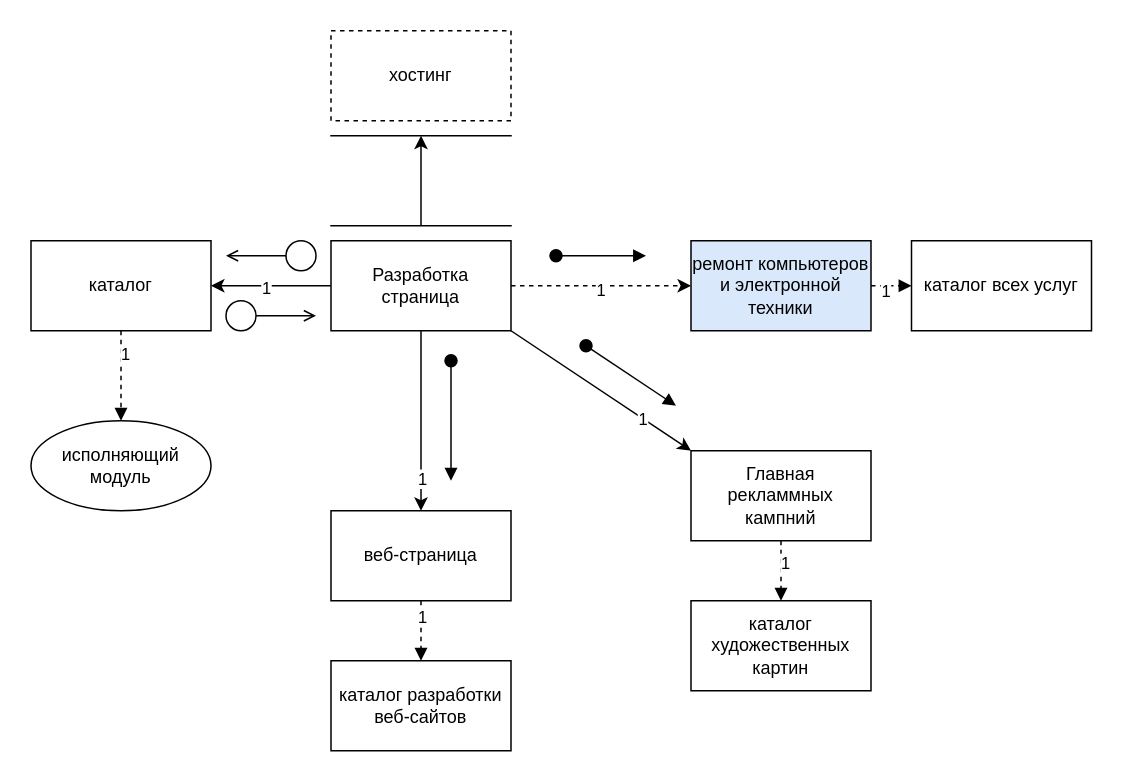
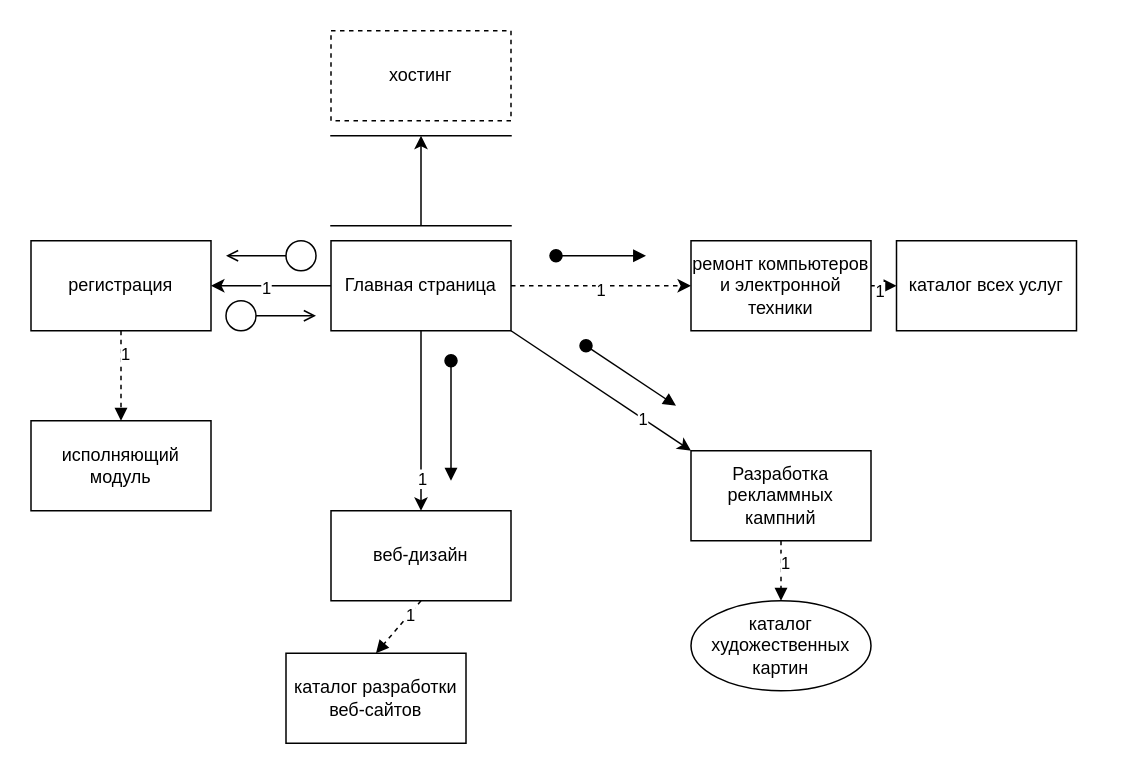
  <mxCell id="0" />
  <mxCell id="1" parent="0" />
  <mxCell id="2" value="" style="edgeStyle=orthogonalEdgeStyle;rounded=0;orthogonalLoop=1;jettySize=auto;html=1;" parent="1" source="8" target="12" edge="1"><mxGeometry relative="1" as="geometry" /></mxCell>
  <mxCell id="3" value="1" style="edgeLabel;html=1;align=center;verticalAlign=middle;resizable=0;points=[];" parent="2" vertex="1" connectable="0"><mxGeometry x="0.11" y="1" relative="1" as="geometry"><mxPoint as="offset" /></mxGeometry></mxCell>
  <mxCell id="4" value="" style="edgeStyle=orthogonalEdgeStyle;rounded=0;orthogonalLoop=1;jettySize=auto;html=1;" parent="1" source="8" target="20" edge="1"><mxGeometry relative="1" as="geometry" /></mxCell>
  <mxCell id="5" value="1" style="edgeLabel;html=1;align=center;verticalAlign=middle;resizable=0;points=[];" parent="4" vertex="1" connectable="0"><mxGeometry x="0.633" relative="1" as="geometry"><mxPoint as="offset" /></mxGeometry></mxCell>
  <mxCell id="6" value="" style="edgeStyle=orthogonalEdgeStyle;rounded=0;orthogonalLoop=1;jettySize=auto;html=1;dashed=1;" parent="1" source="8" target="21" edge="1"><mxGeometry relative="1" as="geometry" /></mxCell>
  <mxCell id="7" value="1" style="edgeLabel;html=1;align=center;verticalAlign=middle;resizable=0;points=[];" parent="6" vertex="1" connectable="0"><mxGeometry x="-0.023" y="-2" relative="1" as="geometry"><mxPoint as="offset" /></mxGeometry></mxCell>
- <mxCell id="8" value="Разработка страница" style="rounded=0;whiteSpace=wrap;html=1;" parent="1" vertex="1"><mxGeometry x="220" y="160" width="120" height="60" as="geometry" /></mxCell>
+ <mxCell id="8" value="Главная страница" style="rounded=0;whiteSpace=wrap;html=1;" parent="1" vertex="1"><mxGeometry x="220" y="160" width="120" height="60" as="geometry" /></mxCell>
  <mxCell id="9" value="" style="shape=partialRectangle;whiteSpace=wrap;html=1;left=0;right=0;fillColor=none;" parent="1" vertex="1"><mxGeometry x="220" y="90" width="120" height="60" as="geometry" /></mxCell>
  <mxCell id="10" value="" style="endArrow=classic;html=1;rounded=0;entryX=0.5;entryY=0;entryDx=0;entryDy=0;" parent="1" target="9" edge="1"><mxGeometry width="50" height="50" relative="1" as="geometry"><mxPoint x="280" y="150" as="sourcePoint" /><mxPoint x="330" y="100" as="targetPoint" /></mxGeometry></mxCell>
  <mxCell id="11" value="хостинг" style="rounded=0;whiteSpace=wrap;html=1;dashed=1;" parent="1" vertex="1"><mxGeometry x="220" y="20" width="120" height="60" as="geometry" /></mxCell>
- <mxCell id="12" value="каталог" style="rounded=0;whiteSpace=wrap;html=1;" parent="1" vertex="1"><mxGeometry x="20" y="160" width="120" height="60" as="geometry" /></mxCell>
- <mxCell id="13" value="исполняющий модуль" style="ellipse;whiteSpace=wrap;html=1;" parent="1" vertex="1"><mxGeometry x="20" y="280" width="120" height="60" as="geometry" /></mxCell>
+ <mxCell id="12" value="регистрация" style="rounded=0;whiteSpace=wrap;html=1;" parent="1" vertex="1"><mxGeometry x="20" y="160" width="120" height="60" as="geometry" /></mxCell>
+ <mxCell id="13" value="исполняющий модуль" style="rounded=0;whiteSpace=wrap;html=1;" parent="1" vertex="1"><mxGeometry x="20" y="280" width="120" height="60" as="geometry" /></mxCell>
  <mxCell id="14" value="" style="ellipse;html=1;" parent="1" vertex="1"><mxGeometry x="150" y="200" width="20" height="20" as="geometry" /></mxCell>
  <mxCell id="15" value="" style="endArrow=open;html=1;rounded=0;align=center;verticalAlign=top;endFill=0;labelBackgroundColor=none;endSize=6;" parent="1" source="14" edge="1"><mxGeometry relative="1" as="geometry"><mxPoint x="210" y="210" as="targetPoint" /></mxGeometry></mxCell>
  <mxCell id="16" value="" style="ellipse;html=1;" parent="1" vertex="1"><mxGeometry x="190" y="160" width="20" height="20" as="geometry" /></mxCell>
  <mxCell id="17" value="" style="endArrow=open;html=1;rounded=0;align=center;verticalAlign=top;endFill=0;labelBackgroundColor=none;endSize=6;" parent="1" source="16" edge="1"><mxGeometry relative="1" as="geometry"><mxPoint x="150" y="170" as="targetPoint" /></mxGeometry></mxCell>
  <mxCell id="18" value="" style="html=1;verticalAlign=bottom;labelBackgroundColor=none;endArrow=block;endFill=1;dashed=1;rounded=0;entryX=0.5;entryY=0;entryDx=0;entryDy=0;" parent="1" target="13" edge="1"><mxGeometry width="160" relative="1" as="geometry"><mxPoint x="80" y="220" as="sourcePoint" /><mxPoint x="240" y="220" as="targetPoint" /></mxGeometry></mxCell>
  <mxCell id="19" value="1" style="edgeLabel;html=1;align=center;verticalAlign=middle;resizable=0;points=[];" parent="18" vertex="1" connectable="0"><mxGeometry x="-0.5" y="2" relative="1" as="geometry"><mxPoint as="offset" /></mxGeometry></mxCell>
- <mxCell id="20" value="веб-страница" style="rounded=0;whiteSpace=wrap;html=1;" parent="1" vertex="1"><mxGeometry x="220" y="340" width="120" height="60" as="geometry" /></mxCell>
- <mxCell id="21" value="ремонт компьютеров и электронной техники" style="rounded=0;whiteSpace=wrap;html=1;fillColor=#dae8fc;" parent="1" vertex="1"><mxGeometry x="460" y="160" width="120" height="60" as="geometry" /></mxCell>
- <mxCell id="22" value="Главная рекламмных кампний" style="rounded=0;whiteSpace=wrap;html=1;" parent="1" vertex="1"><mxGeometry x="460" y="300" width="120" height="60" as="geometry" /></mxCell>
+ <mxCell id="20" value="веб-дизайн" style="rounded=0;whiteSpace=wrap;html=1;" parent="1" vertex="1"><mxGeometry x="220" y="340" width="120" height="60" as="geometry" /></mxCell>
+ <mxCell id="21" value="ремонт компьютеров и электронной техники" style="rounded=0;whiteSpace=wrap;html=1;" parent="1" vertex="1"><mxGeometry x="460" y="160" width="120" height="60" as="geometry" /></mxCell>
+ <mxCell id="22" value="Разработка рекламмных кампний" style="rounded=0;whiteSpace=wrap;html=1;" parent="1" vertex="1"><mxGeometry x="460" y="300" width="120" height="60" as="geometry" /></mxCell>
  <mxCell id="23" value="" style="endArrow=classic;html=1;rounded=0;entryX=0;entryY=0;entryDx=0;entryDy=0;" parent="1" target="22" edge="1"><mxGeometry width="50" height="50" relative="1" as="geometry"><mxPoint x="340" y="220" as="sourcePoint" /><mxPoint x="390" y="170" as="targetPoint" /></mxGeometry></mxCell>
  <mxCell id="24" value="1" style="edgeLabel;html=1;align=center;verticalAlign=middle;resizable=0;points=[];" parent="23" vertex="1" connectable="0"><mxGeometry x="0.465" relative="1" as="geometry"><mxPoint x="-1" as="offset" /></mxGeometry></mxCell>
  <mxCell id="25" value="" style="html=1;verticalAlign=bottom;startArrow=oval;startFill=1;endArrow=block;startSize=8;curved=0;rounded=0;" parent="1" edge="1"><mxGeometry width="60" relative="1" as="geometry"><mxPoint x="370" y="170" as="sourcePoint" /><mxPoint x="430" y="170" as="targetPoint" /></mxGeometry></mxCell>
  <mxCell id="26" value="" style="html=1;verticalAlign=bottom;startArrow=oval;startFill=1;endArrow=block;startSize=8;curved=0;rounded=0;" parent="1" edge="1"><mxGeometry width="60" relative="1" as="geometry"><mxPoint x="390" y="230" as="sourcePoint" /><mxPoint x="450" y="270" as="targetPoint" /></mxGeometry></mxCell>
  <mxCell id="27" value="" style="html=1;verticalAlign=bottom;startArrow=oval;startFill=1;endArrow=block;startSize=8;curved=0;rounded=0;" parent="1" edge="1"><mxGeometry width="60" relative="1" as="geometry"><mxPoint x="300" y="240" as="sourcePoint" /><mxPoint x="300" y="320" as="targetPoint" /></mxGeometry></mxCell>
- <mxCell id="28" value="каталог разработки веб-сайтов" style="rounded=0;whiteSpace=wrap;html=1;" parent="1" vertex="1"><mxGeometry x="220" y="440" width="120" height="60" as="geometry" /></mxCell>
+ <mxCell id="28" value="каталог разработки веб-сайтов" style="rounded=0;whiteSpace=wrap;html=1;" parent="1" vertex="1"><mxGeometry x="190" y="435" width="120" height="60" as="geometry" /></mxCell>
  <mxCell id="29" value="" style="html=1;verticalAlign=bottom;labelBackgroundColor=none;endArrow=block;endFill=1;dashed=1;rounded=0;entryX=0.5;entryY=0;entryDx=0;entryDy=0;" parent="1" target="28" edge="1"><mxGeometry width="160" relative="1" as="geometry"><mxPoint x="280" y="400" as="sourcePoint" /><mxPoint x="440" y="400" as="targetPoint" /></mxGeometry></mxCell>
  <mxCell id="30" value="1" style="edgeLabel;html=1;align=center;verticalAlign=middle;resizable=0;points=[];" parent="29" vertex="1" connectable="0"><mxGeometry x="-0.49" relative="1" as="geometry"><mxPoint as="offset" /></mxGeometry></mxCell>
- <mxCell id="31" value="каталог художественных картин" style="rounded=0;whiteSpace=wrap;html=1;" parent="1" vertex="1"><mxGeometry x="460" y="400" width="120" height="60" as="geometry" /></mxCell>
+ <mxCell id="31" value="каталог художественных картин" style="ellipse;whiteSpace=wrap;html=1;" parent="1" vertex="1"><mxGeometry x="460" y="400" width="120" height="60" as="geometry" /></mxCell>
  <mxCell id="32" value="" style="html=1;verticalAlign=bottom;labelBackgroundColor=none;endArrow=block;endFill=1;dashed=1;rounded=0;entryX=0.5;entryY=0;entryDx=0;entryDy=0;" parent="1" target="31" edge="1"><mxGeometry width="160" relative="1" as="geometry"><mxPoint x="520" y="360" as="sourcePoint" /><mxPoint x="680" y="360" as="targetPoint" /></mxGeometry></mxCell>
  <mxCell id="33" value="1" style="edgeLabel;html=1;align=center;verticalAlign=middle;resizable=0;points=[];" parent="32" vertex="1" connectable="0"><mxGeometry x="-0.29" y="2" relative="1" as="geometry"><mxPoint as="offset" /></mxGeometry></mxCell>
- <mxCell id="34" value="каталог всех услуг" style="rounded=0;whiteSpace=wrap;html=1;" parent="1" vertex="1"><mxGeometry x="607" y="160" width="120" height="60" as="geometry" /></mxCell>
+ <mxCell id="34" value="каталог всех услуг" style="rounded=0;whiteSpace=wrap;html=1;" parent="1" vertex="1"><mxGeometry x="597" y="160" width="120" height="60" as="geometry" /></mxCell>
  <mxCell id="35" value="" style="html=1;verticalAlign=bottom;labelBackgroundColor=none;endArrow=block;endFill=1;dashed=1;rounded=0;entryX=0;entryY=0.5;entryDx=0;entryDy=0;" parent="1" target="34" edge="1"><mxGeometry width="160" relative="1" as="geometry"><mxPoint x="580" y="190" as="sourcePoint" /><mxPoint x="610" y="190" as="targetPoint" /></mxGeometry></mxCell>
  <mxCell id="36" value="1" style="edgeLabel;html=1;align=center;verticalAlign=middle;resizable=0;points=[];" parent="35" vertex="1" connectable="0"><mxGeometry x="-0.363" y="-3" relative="1" as="geometry"><mxPoint as="offset" /></mxGeometry></mxCell>
